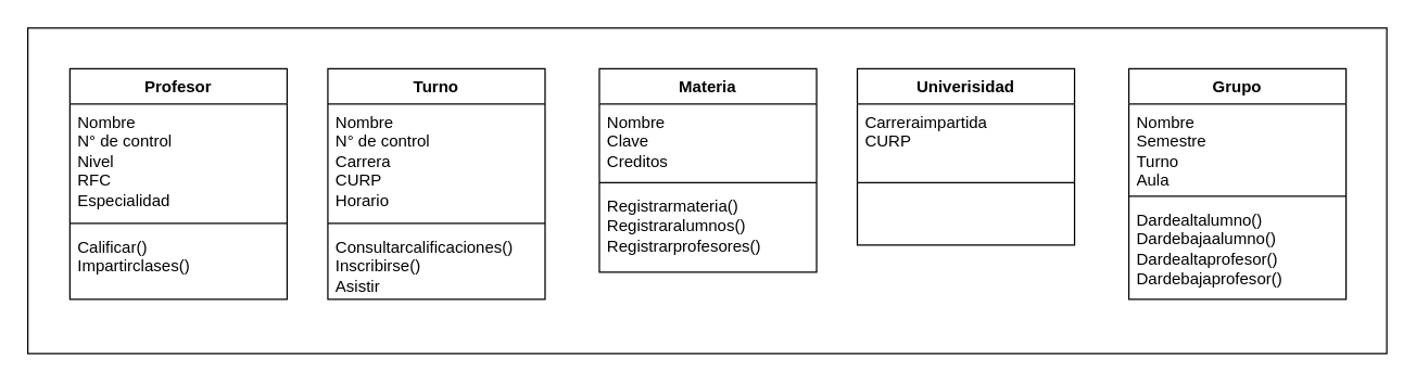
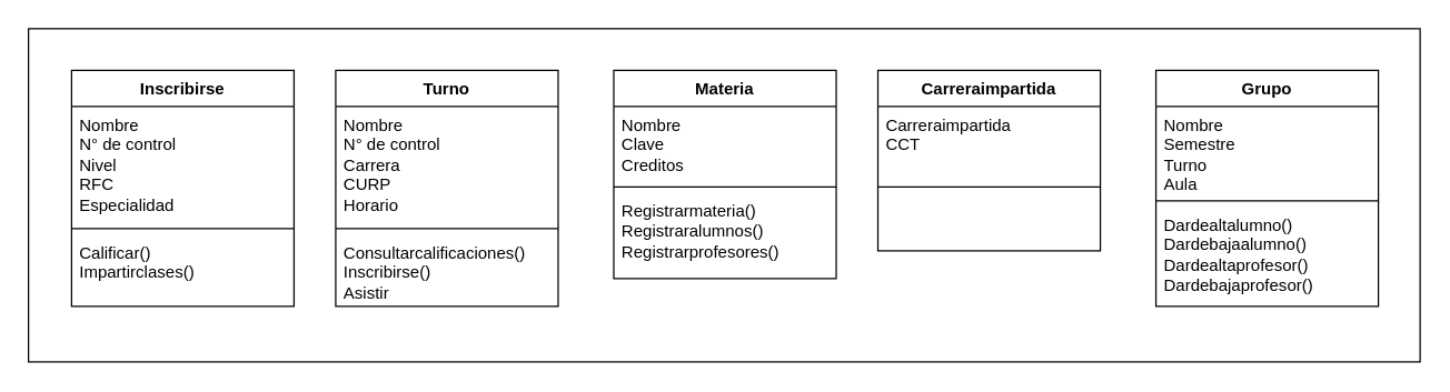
  <mxCell id="0" />
  <mxCell id="1" parent="0" />
  <mxCell id="2" value="" style="rounded=0;whiteSpace=wrap;html=1;" parent="1" vertex="1"><mxGeometry x="20" y="20" width="1001" height="240" as="geometry" /></mxCell>
- <mxCell id="3" value="Profesor" style="swimlane;fontStyle=1;align=center;verticalAlign=top;childLayout=stackLayout;horizontal=1;startSize=26;horizontalStack=0;resizeParent=1;resizeParentMax=0;resizeLast=0;collapsible=1;marginBottom=0;whiteSpace=wrap;html=1;" parent="1" vertex="1"><mxGeometry x="51" y="50" width="160" height="170" as="geometry" /></mxCell>
+ <mxCell id="3" value="Inscribirse" style="swimlane;fontStyle=1;align=center;verticalAlign=top;childLayout=stackLayout;horizontal=1;startSize=26;horizontalStack=0;resizeParent=1;resizeParentMax=0;resizeLast=0;collapsible=1;marginBottom=0;whiteSpace=wrap;html=1;" parent="1" vertex="1"><mxGeometry x="51" y="50" width="160" height="170" as="geometry" /></mxCell>
  <mxCell id="4" value="Nombre&lt;div&gt;N° de control&lt;/div&gt;&lt;div&gt;Nivel&lt;/div&gt;&lt;div&gt;RFC&lt;/div&gt;&lt;div&gt;Especialidad&lt;/div&gt;&lt;div&gt;&lt;br&gt;&lt;/div&gt;&lt;div&gt;&lt;br&gt;&lt;/div&gt;" style="text;strokeColor=none;fillColor=none;align=left;verticalAlign=top;spacingLeft=4;spacingRight=4;overflow=hidden;rotatable=0;points=[[0,0.5],[1,0.5]];portConstraint=eastwest;whiteSpace=wrap;html=1;" parent="3" vertex="1"><mxGeometry y="26" width="160" height="84" as="geometry" /></mxCell>
  <mxCell id="5" value="" style="line;strokeWidth=1;fillColor=none;align=left;verticalAlign=middle;spacingTop=-1;spacingLeft=3;spacingRight=3;rotatable=0;labelPosition=right;points=[];portConstraint=eastwest;strokeColor=inherit;" parent="3" vertex="1"><mxGeometry y="110" width="160" height="8" as="geometry" /></mxCell>
  <mxCell id="6" value="Calificar()&lt;br&gt;&lt;div&gt;Impartirclases()&lt;br&gt;&lt;div&gt;&lt;div&gt;&lt;br&gt;&lt;/div&gt;&lt;/div&gt;&lt;/div&gt;" style="text;strokeColor=none;fillColor=none;align=left;verticalAlign=top;spacingLeft=4;spacingRight=4;overflow=hidden;rotatable=0;points=[[0,0.5],[1,0.5]];portConstraint=eastwest;whiteSpace=wrap;html=1;" parent="3" vertex="1"><mxGeometry y="118" width="160" height="52" as="geometry" /></mxCell>
  <mxCell id="7" value="Materia" style="swimlane;fontStyle=1;align=center;verticalAlign=top;childLayout=stackLayout;horizontal=1;startSize=26;horizontalStack=0;resizeParent=1;resizeParentMax=0;resizeLast=0;collapsible=1;marginBottom=0;whiteSpace=wrap;html=1;" parent="1" vertex="1"><mxGeometry x="441" y="50" width="160" height="150" as="geometry" /></mxCell>
  <mxCell id="8" value="Nombre&lt;div&gt;Clave&lt;/div&gt;&lt;div&gt;Creditos&lt;/div&gt;&lt;div&gt;&lt;br&gt;&lt;/div&gt;&lt;div&gt;&lt;br&gt;&lt;/div&gt;&lt;div&gt;&lt;br&gt;&lt;/div&gt;" style="text;strokeColor=none;fillColor=none;align=left;verticalAlign=top;spacingLeft=4;spacingRight=4;overflow=hidden;rotatable=0;points=[[0,0.5],[1,0.5]];portConstraint=eastwest;whiteSpace=wrap;html=1;" parent="7" vertex="1"><mxGeometry y="26" width="160" height="54" as="geometry" /></mxCell>
  <mxCell id="9" value="" style="line;strokeWidth=1;fillColor=none;align=left;verticalAlign=middle;spacingTop=-1;spacingLeft=3;spacingRight=3;rotatable=0;labelPosition=right;points=[];portConstraint=eastwest;strokeColor=inherit;" parent="7" vertex="1"><mxGeometry y="80" width="160" height="8" as="geometry" /></mxCell>
  <mxCell id="10" value="&lt;div&gt;Registrarmateria()&lt;/div&gt;&lt;div&gt;Registraralumnos()&lt;/div&gt;&lt;div&gt;Registrarprofesores()&lt;/div&gt;" style="text;strokeColor=none;fillColor=none;align=left;verticalAlign=top;spacingLeft=4;spacingRight=4;overflow=hidden;rotatable=0;points=[[0,0.5],[1,0.5]];portConstraint=eastwest;whiteSpace=wrap;html=1;" parent="7" vertex="1"><mxGeometry y="88" width="160" height="62" as="geometry" /></mxCell>
  <mxCell id="11" value="Turno" style="swimlane;fontStyle=1;align=center;verticalAlign=top;childLayout=stackLayout;horizontal=1;startSize=26;horizontalStack=0;resizeParent=1;resizeParentMax=0;resizeLast=0;collapsible=1;marginBottom=0;whiteSpace=wrap;html=1;" parent="1" vertex="1"><mxGeometry x="241" y="50" width="160" height="170" as="geometry" /></mxCell>
  <mxCell id="12" value="Nombre&lt;div&gt;N° de control&lt;/div&gt;&lt;div&gt;Carrera&lt;/div&gt;&lt;div&gt;CURP&lt;/div&gt;&lt;div&gt;Horario&lt;/div&gt;&lt;div&gt;&lt;br&gt;&lt;/div&gt;&lt;div&gt;&lt;br&gt;&lt;/div&gt;" style="text;strokeColor=none;fillColor=none;align=left;verticalAlign=top;spacingLeft=4;spacingRight=4;overflow=hidden;rotatable=0;points=[[0,0.5],[1,0.5]];portConstraint=eastwest;whiteSpace=wrap;html=1;" parent="11" vertex="1"><mxGeometry y="26" width="160" height="84" as="geometry" /></mxCell>
  <mxCell id="13" value="" style="line;strokeWidth=1;fillColor=none;align=left;verticalAlign=middle;spacingTop=-1;spacingLeft=3;spacingRight=3;rotatable=0;labelPosition=right;points=[];portConstraint=eastwest;strokeColor=inherit;" parent="11" vertex="1"><mxGeometry y="110" width="160" height="8" as="geometry" /></mxCell>
  <mxCell id="14" value="Consultarcalificaciones()&lt;div&gt;Inscribirse()&lt;/div&gt;&lt;div&gt;Asistir&lt;/div&gt;" style="text;strokeColor=none;fillColor=none;align=left;verticalAlign=top;spacingLeft=4;spacingRight=4;overflow=hidden;rotatable=0;points=[[0,0.5],[1,0.5]];portConstraint=eastwest;whiteSpace=wrap;html=1;" parent="11" vertex="1"><mxGeometry y="118" width="160" height="52" as="geometry" /></mxCell>
  <mxCell id="15" value="Grupo" style="swimlane;fontStyle=1;align=center;verticalAlign=top;childLayout=stackLayout;horizontal=1;startSize=26;horizontalStack=0;resizeParent=1;resizeParentMax=0;resizeLast=0;collapsible=1;marginBottom=0;whiteSpace=wrap;html=1;" parent="1" vertex="1"><mxGeometry x="831" y="50" width="160" height="170" as="geometry" /></mxCell>
  <mxCell id="16" value="Nombre&lt;div&gt;Semestre&lt;/div&gt;&lt;div&gt;Turno&lt;/div&gt;&lt;div&gt;Aula&lt;/div&gt;&lt;div&gt;&lt;br&gt;&lt;/div&gt;&lt;div&gt;&lt;br&gt;&lt;/div&gt;&lt;div&gt;&lt;br&gt;&lt;/div&gt;" style="text;strokeColor=none;fillColor=none;align=left;verticalAlign=top;spacingLeft=4;spacingRight=4;overflow=hidden;rotatable=0;points=[[0,0.5],[1,0.5]];portConstraint=eastwest;whiteSpace=wrap;html=1;" parent="15" vertex="1"><mxGeometry y="26" width="160" height="64" as="geometry" /></mxCell>
  <mxCell id="17" value="" style="line;strokeWidth=1;fillColor=none;align=left;verticalAlign=middle;spacingTop=-1;spacingLeft=3;spacingRight=3;rotatable=0;labelPosition=right;points=[];portConstraint=eastwest;strokeColor=inherit;" parent="15" vertex="1"><mxGeometry y="90" width="160" height="8" as="geometry" /></mxCell>
  <mxCell id="18" value="Dardealtalumno()&lt;div&gt;Dardebajaalumno()&lt;/div&gt;&lt;div&gt;Dardealtaprofesor()&lt;/div&gt;&lt;div&gt;Dardebajaprofesor()&lt;/div&gt;&lt;div&gt;&lt;div&gt;&lt;br&gt;&lt;/div&gt;&lt;/div&gt;" style="text;strokeColor=none;fillColor=none;align=left;verticalAlign=top;spacingLeft=4;spacingRight=4;overflow=hidden;rotatable=0;points=[[0,0.5],[1,0.5]];portConstraint=eastwest;whiteSpace=wrap;html=1;" parent="15" vertex="1"><mxGeometry y="98" width="160" height="72" as="geometry" /></mxCell>
- <mxCell id="19" value="Univerisidad" style="swimlane;fontStyle=1;align=center;verticalAlign=top;childLayout=stackLayout;horizontal=1;startSize=26;horizontalStack=0;resizeParent=1;resizeParentMax=0;resizeLast=0;collapsible=1;marginBottom=0;whiteSpace=wrap;html=1;" parent="1" vertex="1"><mxGeometry x="631" y="50" width="160" height="130" as="geometry" /></mxCell>
- <mxCell id="20" value="&lt;div&gt;Carreraimpartida&lt;/div&gt;&lt;div&gt;CURP&lt;/div&gt;&lt;div&gt;&lt;br&gt;&lt;/div&gt;" style="text;strokeColor=none;fillColor=none;align=left;verticalAlign=top;spacingLeft=4;spacingRight=4;overflow=hidden;rotatable=0;points=[[0,0.5],[1,0.5]];portConstraint=eastwest;whiteSpace=wrap;html=1;" parent="19" vertex="1"><mxGeometry y="26" width="160" height="54" as="geometry" /></mxCell>
+ <mxCell id="19" value="Carreraimpartida" style="swimlane;fontStyle=1;align=center;verticalAlign=top;childLayout=stackLayout;horizontal=1;startSize=26;horizontalStack=0;resizeParent=1;resizeParentMax=0;resizeLast=0;collapsible=1;marginBottom=0;whiteSpace=wrap;html=1;" parent="1" vertex="1"><mxGeometry x="631" y="50" width="160" height="130" as="geometry" /></mxCell>
+ <mxCell id="20" value="&lt;div&gt;Carreraimpartida&lt;/div&gt;&lt;div&gt;CCT&lt;/div&gt;&lt;div&gt;&lt;br&gt;&lt;/div&gt;" style="text;strokeColor=none;fillColor=none;align=left;verticalAlign=top;spacingLeft=4;spacingRight=4;overflow=hidden;rotatable=0;points=[[0,0.5],[1,0.5]];portConstraint=eastwest;whiteSpace=wrap;html=1;" parent="19" vertex="1"><mxGeometry y="26" width="160" height="54" as="geometry" /></mxCell>
  <mxCell id="21" value="" style="line;strokeWidth=1;fillColor=none;align=left;verticalAlign=middle;spacingTop=-1;spacingLeft=3;spacingRight=3;rotatable=0;labelPosition=right;points=[];portConstraint=eastwest;strokeColor=inherit;" parent="19" vertex="1"><mxGeometry y="80" width="160" height="8" as="geometry" /></mxCell>
  <mxCell id="22" value="&lt;div&gt;&lt;br&gt;&lt;/div&gt;" style="text;strokeColor=none;fillColor=none;align=left;verticalAlign=top;spacingLeft=4;spacingRight=4;overflow=hidden;rotatable=0;points=[[0,0.5],[1,0.5]];portConstraint=eastwest;whiteSpace=wrap;html=1;" parent="19" vertex="1"><mxGeometry y="88" width="160" height="42" as="geometry" /></mxCell>
